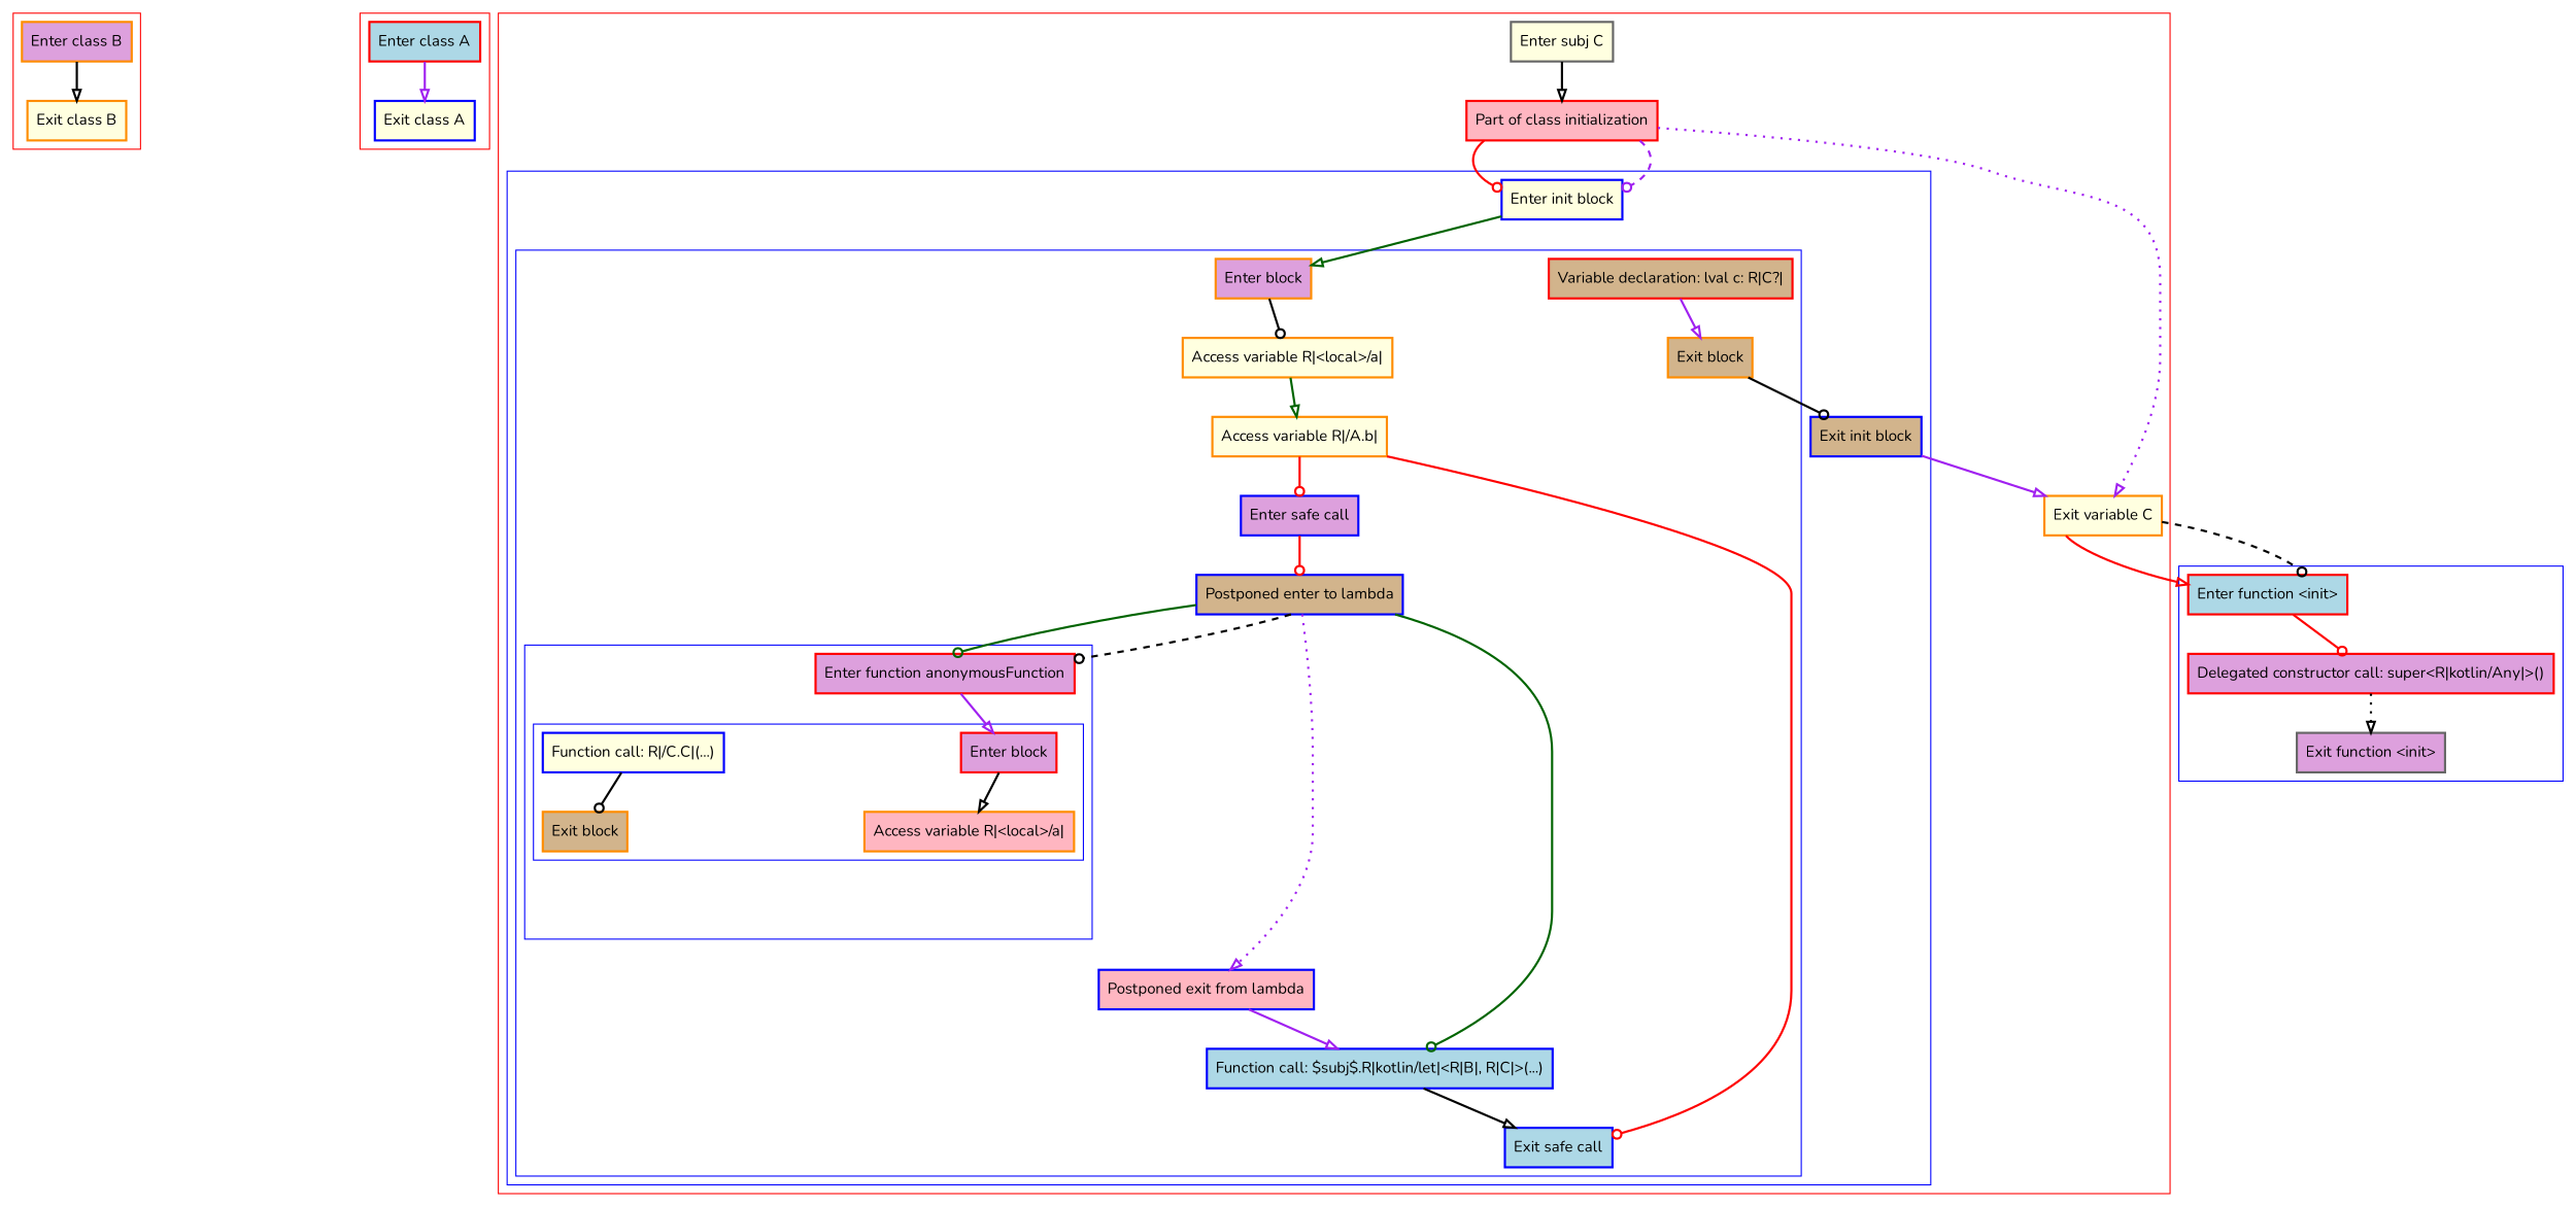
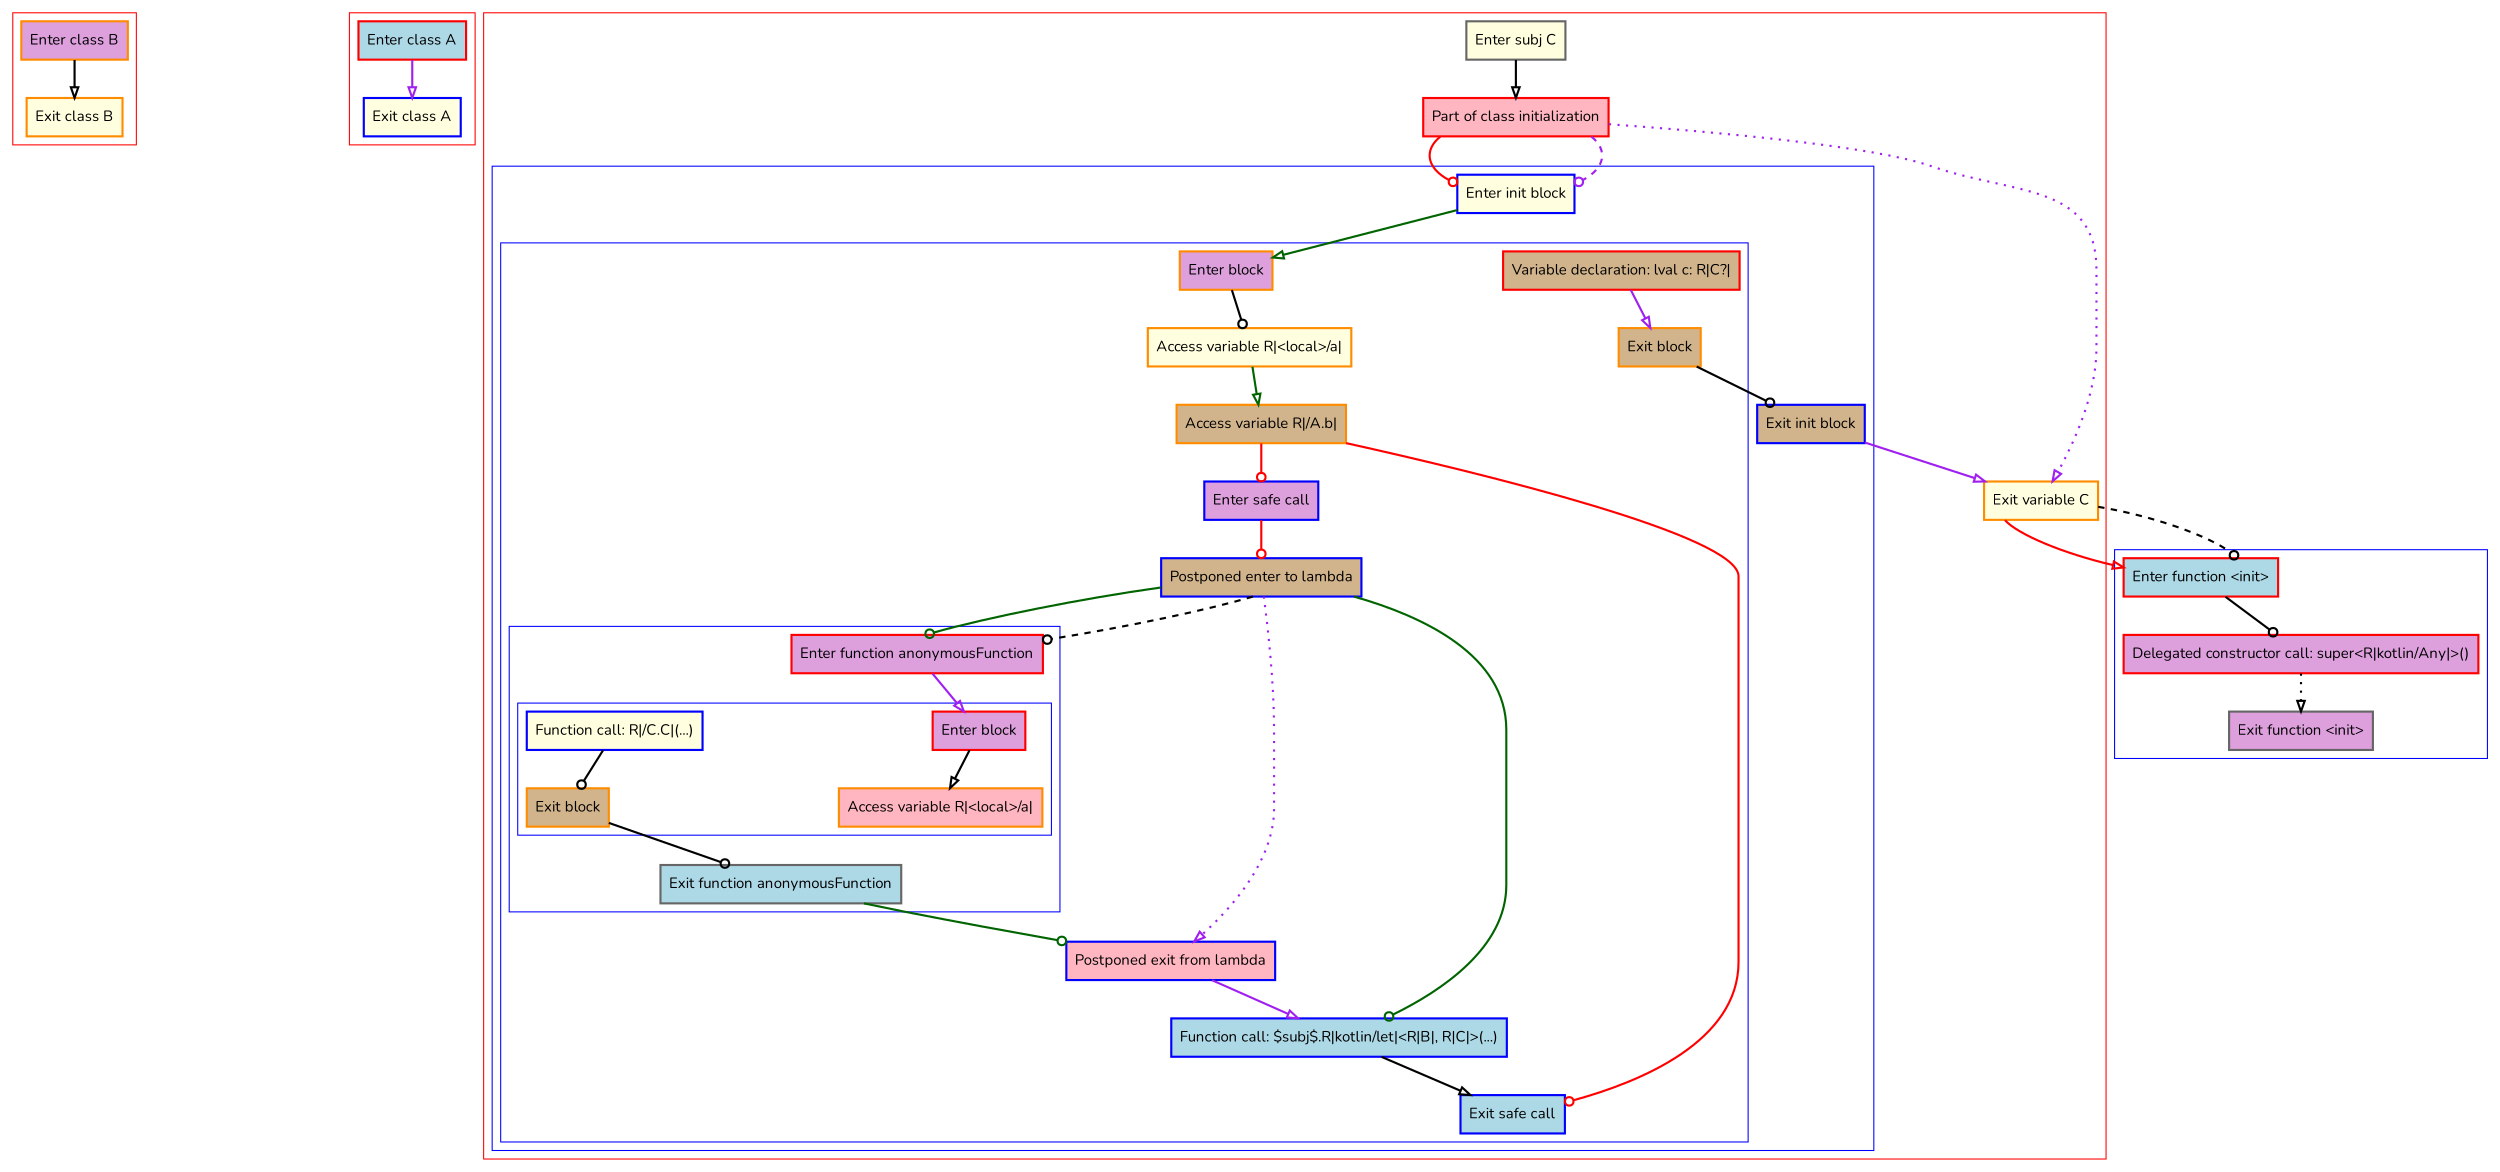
  digraph {
    fontname=Nunito
    nodesep=3
    node [color=darkorange fillcolor=plum fontname=Nunito penwidth=2 shape=box style=filled]
    edge [arrowhead=onormal color=black fontname=Nunito penwidth=2]
    n1 [label="Enter class B"]
    n2 [fillcolor=lightyellow label="Exit class B"]
    n3 [color=red fillcolor=lightblue label="Enter class A"]
    n4 [color=blue fillcolor=lightyellow label="Exit class A"]
    n5 [color=red label="Enter block"]
    n6 [fillcolor=lightpink label="Access variable R|<local>/a|"]
    n7 [color=blue fillcolor=lightyellow label="Function call: R|/C.C|(...)"]
    n8 [fillcolor=tan label="Exit block"]
    n9 [color=red label="Enter function anonymousFunction"]
+   n10 [color=gray40 fillcolor=lightblue label="Exit function anonymousFunction"]
    n11 [label="Enter block"]
    n12 [fillcolor=lightyellow label="Access variable R|<local>/a|"]
-   n13 [fillcolor=lightyellow label="Access variable R|/A.b|"]
+   n13 [fillcolor=tan label="Access variable R|/A.b|"]
    n14 [color=blue label="Enter safe call"]
    n15 [color=blue fillcolor=tan label="Postponed enter to lambda"]
    n16 [color=blue fillcolor=lightpink label="Postponed exit from lambda"]
    n17 [color=blue fillcolor=lightblue label="Function call: $subj$.R|kotlin/let|<R|B|, R|C|>(...)"]
    n18 [color=blue fillcolor=lightblue label="Exit safe call"]
    n19 [color=red fillcolor=tan label="Variable declaration: lval c: R|C?|"]
    n20 [fillcolor=tan label="Exit block"]
    n21 [color=blue fillcolor=lightyellow label="Enter init block"]
    n22 [color=blue fillcolor=tan label="Exit init block"]
    n23 [color=gray40 fillcolor=lightyellow label="Enter subj C"]
    n24 [color=red fillcolor=lightpink label="Part of class initialization"]
    n25 [fillcolor=lightyellow label="Exit variable C"]
    n26 [color=red fillcolor=lightblue label="Enter function <init>"]
    n27 [color=red label="Delegated constructor call: super<R|kotlin/Any|>()"]
    n28 [color=gray40 label="Exit function <init>"]
    subgraph cluster_1 {
      color=red
      n1
      n2
    }
    subgraph cluster_2 {
      color=red
      n3
      n4
    }
    subgraph cluster_3 {
      color=red
      n23
      n24
      n25
      subgraph cluster_4 {
        color=blue
        n21
        n22
        subgraph cluster_5 {
          color=blue
          n11
          n12
          n13
          n14
          n15
          n16
          n17
          n18
          n19
          n20
          subgraph cluster_6 {
            color=blue
            n9
+           n10
            subgraph cluster_7 {
              color=blue
              n5
              n6
              n7
              n8
            }
          }
        }
      }
    }
    subgraph cluster_8 {
      color=blue
      n26
      n27
      n28
    }
    n1 -> n2
    n3 -> n4 [color=purple]
    n5 -> n6
    n7 -> n8 [arrowhead=odot]
+   n8 -> n10 [arrowhead=odot]
    n9 -> n5 [color=purple]
+   n10 -> n16 [arrowhead=odot color=darkgreen]
    n11 -> n12 [arrowhead=odot]
    n12 -> n13 [color=darkgreen]
    n13 -> n14 [arrowhead=odot color=red]
    n13 -> n18 [arrowhead=odot color=red]
    n14 -> n15 [arrowhead=odot color=red]
    n15 -> n9 [arrowhead=odot color=darkgreen]
    n15 -> n9 [arrowhead=odot style=dashed]
    n15 -> n16 [color=purple style=dotted]
    n15 -> n17 [arrowhead=odot color=darkgreen]
    n16 -> n17 [color=purple]
    n17 -> n18
    n19 -> n20 [color=purple]
    n20 -> n22 [arrowhead=odot]
    n21 -> n11 [color=darkgreen]
    n22 -> n25 [color=purple]
    n23 -> n24
    n24 -> n21 [arrowhead=odot color=red]
    n24 -> n21 [arrowhead=odot color=purple style=dashed]
    n24 -> n25 [color=purple style=dotted]
    n25 -> n26 [color=red]
    n25 -> n26 [arrowhead=odot style=dashed]
-   n26 -> n27 [arrowhead=odot color=red]
+   n26 -> n27 [arrowhead=odot]
    n27 -> n28 [style=dotted]
  }
